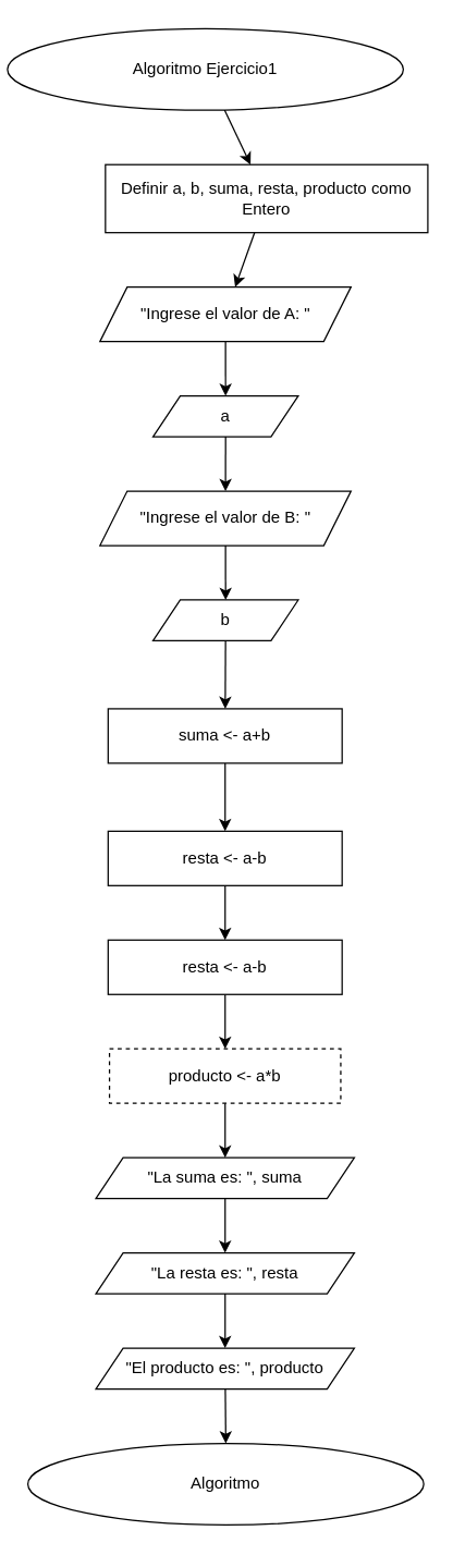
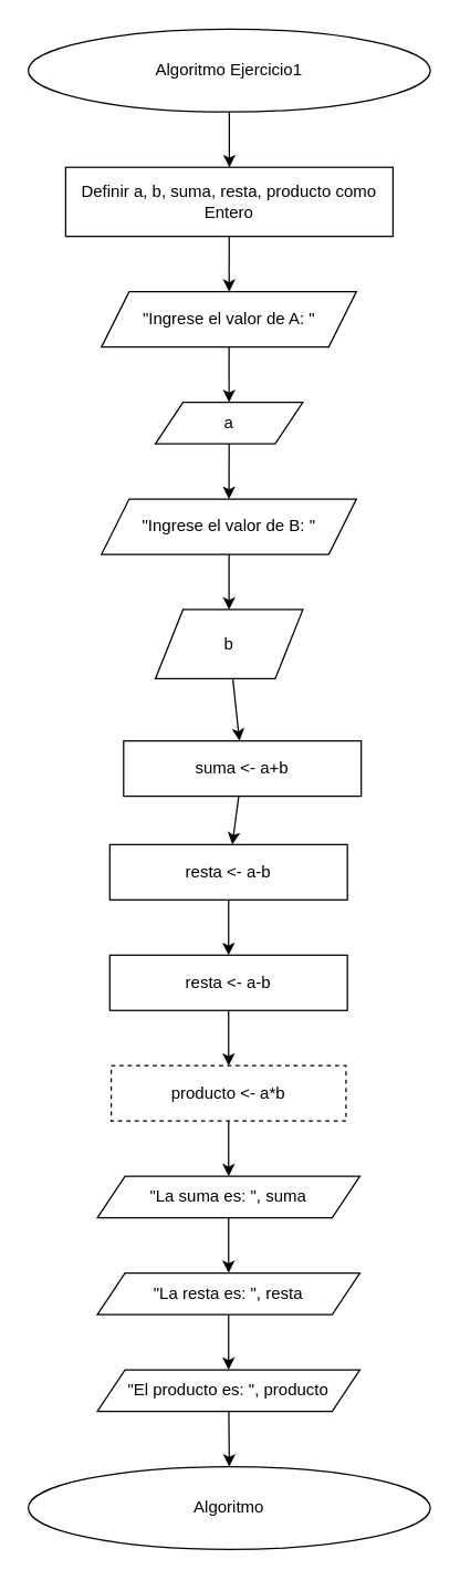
  <mxCell id="0" />
  <mxCell id="1" parent="0" />
  <mxCell id="2" value="" style="edgeStyle=none;html=1;" parent="1" source="3" target="5" edge="1"><mxGeometry relative="1" as="geometry" /></mxCell>
- <mxCell id="3" value="Algoritmo Ejercicio1" style="ellipse;whiteSpace=wrap;html=1;" parent="1" vertex="1"><mxGeometry x="5" y="20" width="291" height="60" as="geometry" /></mxCell>
+ <mxCell id="3" value="Algoritmo Ejercicio1" style="ellipse;whiteSpace=wrap;html=1;" parent="1" vertex="1"><mxGeometry x="20" y="20" width="291" height="60" as="geometry" /></mxCell>
  <mxCell id="4" value="" style="edgeStyle=none;html=1;" parent="1" source="5" target="7" edge="1"><mxGeometry relative="1" as="geometry" /></mxCell>
- <mxCell id="5" value="Definir a, b, suma, resta, producto como Entero" style="whiteSpace=wrap;html=1;" parent="1" vertex="1"><mxGeometry x="77.01" y="120" width="237" height="50" as="geometry" /></mxCell>
+ <mxCell id="5" value="Definir a, b, suma, resta, producto como Entero" style="whiteSpace=wrap;html=1;" parent="1" vertex="1"><mxGeometry x="47.01" y="120" width="237" height="50" as="geometry" /></mxCell>
  <mxCell id="6" value="" style="edgeStyle=none;html=1;" parent="1" source="7" target="9" edge="1"><mxGeometry relative="1" as="geometry" /></mxCell>
  <mxCell id="7" value="&quot;Ingrese el valor de A: &quot;" style="shape=parallelogram;perimeter=parallelogramPerimeter;whiteSpace=wrap;html=1;fixedSize=1;" parent="1" vertex="1"><mxGeometry x="73" y="210" width="184.5" height="40" as="geometry" /></mxCell>
  <mxCell id="8" value="" style="edgeStyle=none;html=1;" parent="1" source="9" target="11" edge="1"><mxGeometry relative="1" as="geometry" /></mxCell>
  <mxCell id="9" value="a" style="shape=parallelogram;perimeter=parallelogramPerimeter;whiteSpace=wrap;html=1;fixedSize=1;" parent="1" vertex="1"><mxGeometry x="112" y="290" width="106.75" height="30" as="geometry" /></mxCell>
  <mxCell id="10" value="" style="edgeStyle=none;html=1;" parent="1" source="11" target="13" edge="1"><mxGeometry relative="1" as="geometry" /></mxCell>
  <mxCell id="11" value="&quot;Ingrese el valor de B: &quot;" style="shape=parallelogram;perimeter=parallelogramPerimeter;whiteSpace=wrap;html=1;fixedSize=1;" parent="1" vertex="1"><mxGeometry x="73" y="360" width="184.5" height="40" as="geometry" /></mxCell>
  <mxCell id="12" value="" style="edgeStyle=none;html=1;" parent="1" source="13" target="15" edge="1"><mxGeometry relative="1" as="geometry" /></mxCell>
- <mxCell id="13" value="b" style="shape=parallelogram;perimeter=parallelogramPerimeter;whiteSpace=wrap;html=1;fixedSize=1;" parent="1" vertex="1"><mxGeometry x="112" y="440" width="106.75" height="30" as="geometry" /></mxCell>
+ <mxCell id="13" value="b" style="shape=parallelogram;perimeter=parallelogramPerimeter;whiteSpace=wrap;html=1;fixedSize=1;" parent="1" vertex="1"><mxGeometry x="112" y="440" width="106.75" height="50" as="geometry" /></mxCell>
  <mxCell id="14" value="" style="edgeStyle=none;html=1;" parent="1" source="15" target="17" edge="1"><mxGeometry relative="1" as="geometry" /></mxCell>
- <mxCell id="15" value="suma &amp;lt;- a+b" style="whiteSpace=wrap;html=1;" parent="1" vertex="1"><mxGeometry x="79" y="520" width="172" height="40" as="geometry" /></mxCell>
+ <mxCell id="15" value="suma &amp;lt;- a+b" style="whiteSpace=wrap;html=1;" parent="1" vertex="1"><mxGeometry x="89" y="535" width="172" height="40" as="geometry" /></mxCell>
  <mxCell id="16" value="" style="edgeStyle=none;html=1;" parent="1" source="17" target="19" edge="1"><mxGeometry relative="1" as="geometry" /></mxCell>
  <mxCell id="17" value="resta &amp;lt;- a-b" style="whiteSpace=wrap;html=1;" parent="1" vertex="1"><mxGeometry x="79" y="610" width="172" height="40" as="geometry" /></mxCell>
  <mxCell id="18" value="" style="edgeStyle=none;html=1;" parent="1" source="19" target="21" edge="1"><mxGeometry relative="1" as="geometry" /></mxCell>
  <mxCell id="19" value="resta &amp;lt;- a-b" style="whiteSpace=wrap;html=1;" parent="1" vertex="1"><mxGeometry x="79" y="690" width="172" height="40" as="geometry" /></mxCell>
  <mxCell id="20" value="" style="edgeStyle=none;html=1;" parent="1" source="21" target="23" edge="1"><mxGeometry relative="1" as="geometry" /></mxCell>
  <mxCell id="21" value="producto &amp;lt;- a*b" style="whiteSpace=wrap;html=1;dashed=1;" parent="1" vertex="1"><mxGeometry x="80" y="770" width="170" height="40" as="geometry" /></mxCell>
  <mxCell id="22" value="" style="edgeStyle=none;html=1;" parent="1" source="23" target="25" edge="1"><mxGeometry relative="1" as="geometry" /></mxCell>
  <mxCell id="23" value="&quot;La suma es: &quot;, suma" style="shape=parallelogram;perimeter=parallelogramPerimeter;whiteSpace=wrap;html=1;fixedSize=1;" parent="1" vertex="1"><mxGeometry x="70" y="850" width="190" height="30" as="geometry" /></mxCell>
  <mxCell id="24" value="" style="edgeStyle=none;html=1;" parent="1" source="25" target="27" edge="1"><mxGeometry relative="1" as="geometry" /></mxCell>
  <mxCell id="25" value="&quot;La resta es: &quot;, resta" style="shape=parallelogram;perimeter=parallelogramPerimeter;whiteSpace=wrap;html=1;fixedSize=1;" parent="1" vertex="1"><mxGeometry x="70" y="920" width="190" height="30" as="geometry" /></mxCell>
  <mxCell id="26" value="" style="edgeStyle=none;html=1;" parent="1" source="27" target="28" edge="1"><mxGeometry relative="1" as="geometry" /></mxCell>
  <mxCell id="27" value="&quot;El producto es: &quot;, producto" style="shape=parallelogram;perimeter=parallelogramPerimeter;whiteSpace=wrap;html=1;fixedSize=1;" parent="1" vertex="1"><mxGeometry x="70" y="990" width="190" height="30" as="geometry" /></mxCell>
  <mxCell id="28" value="Algoritmo" style="ellipse;whiteSpace=wrap;html=1;" parent="1" vertex="1"><mxGeometry x="20" y="1060" width="291" height="60" as="geometry" /></mxCell>
